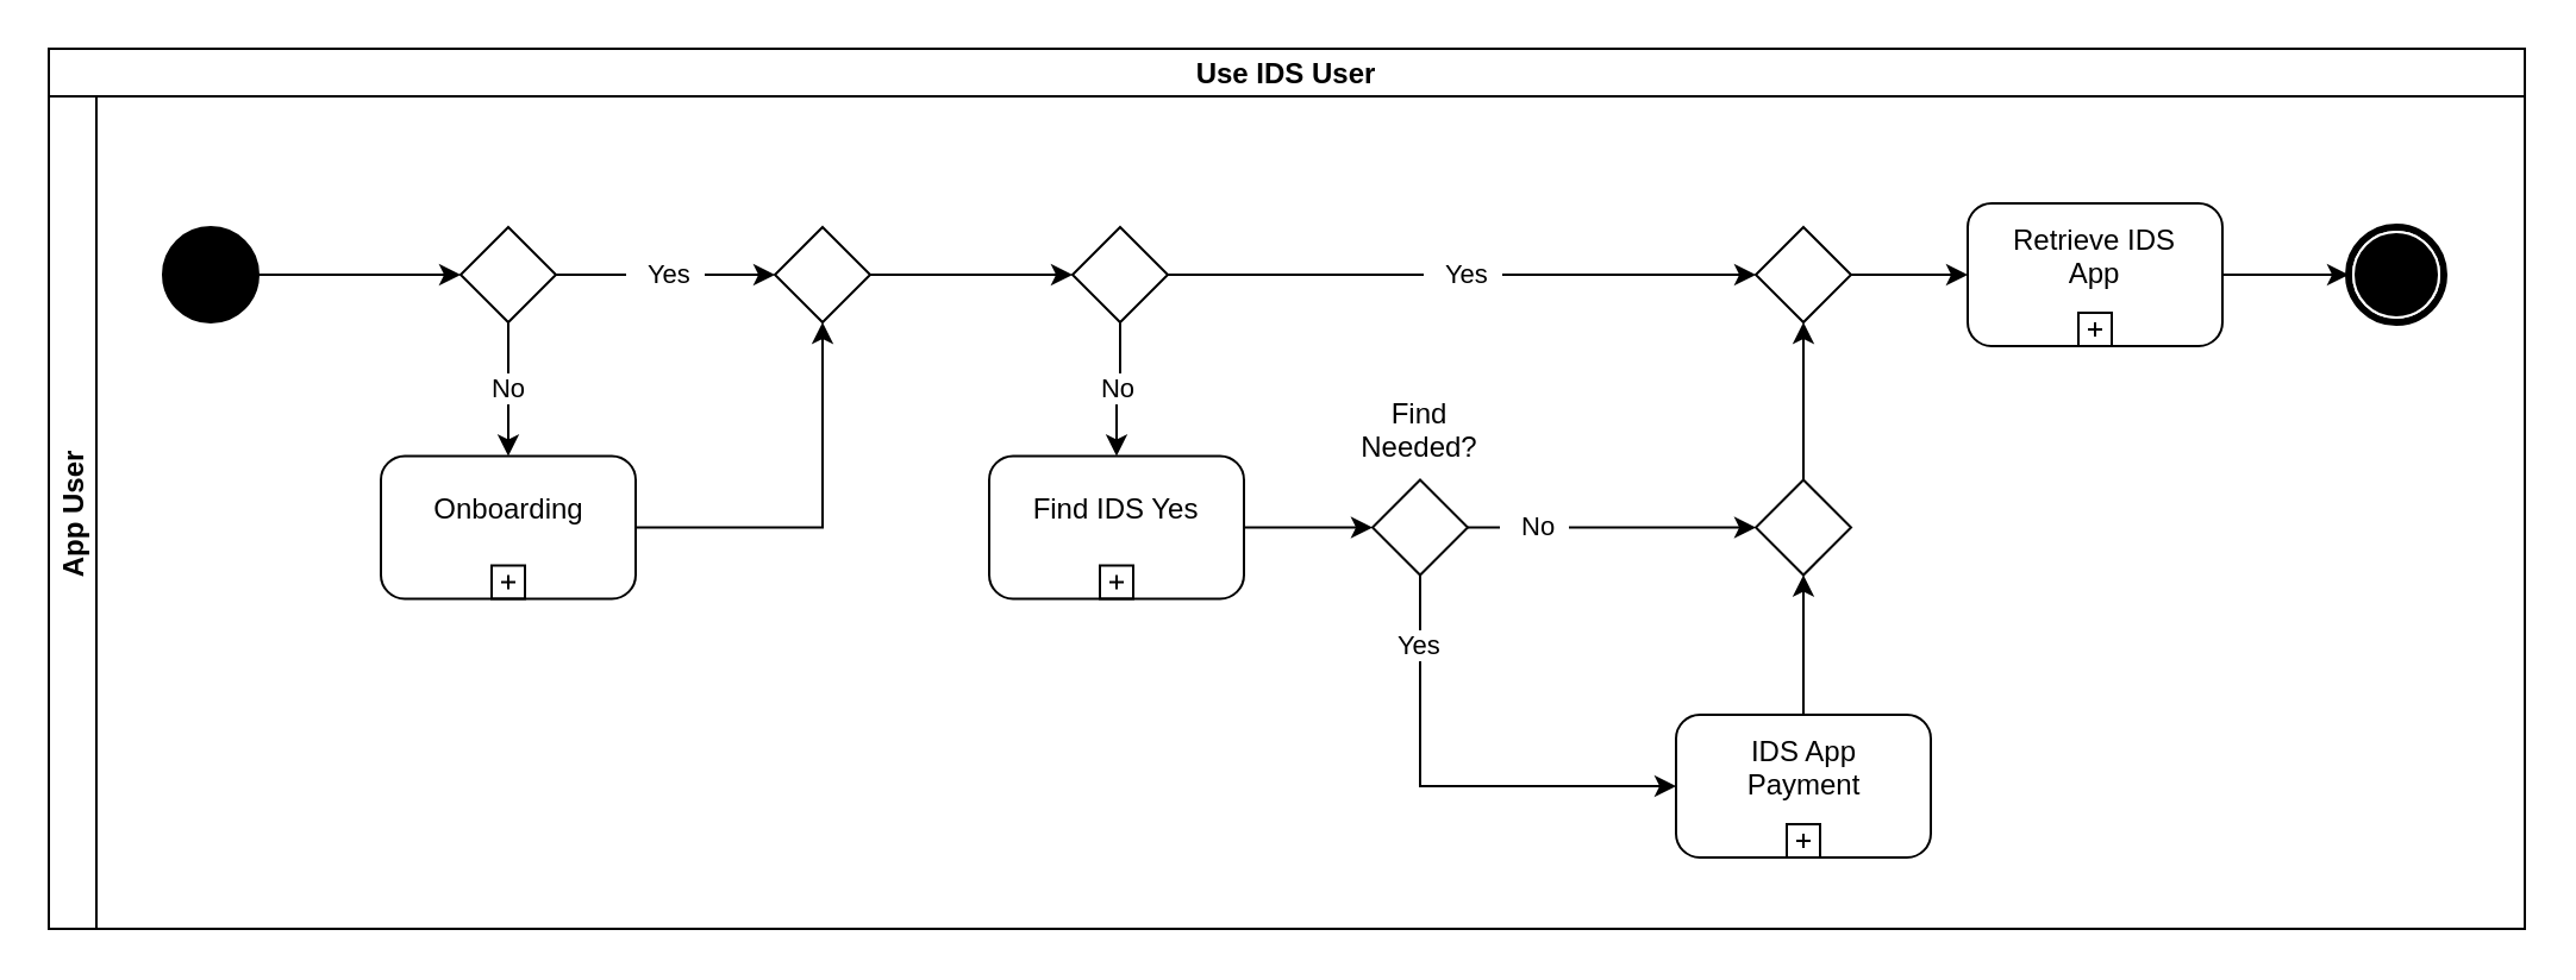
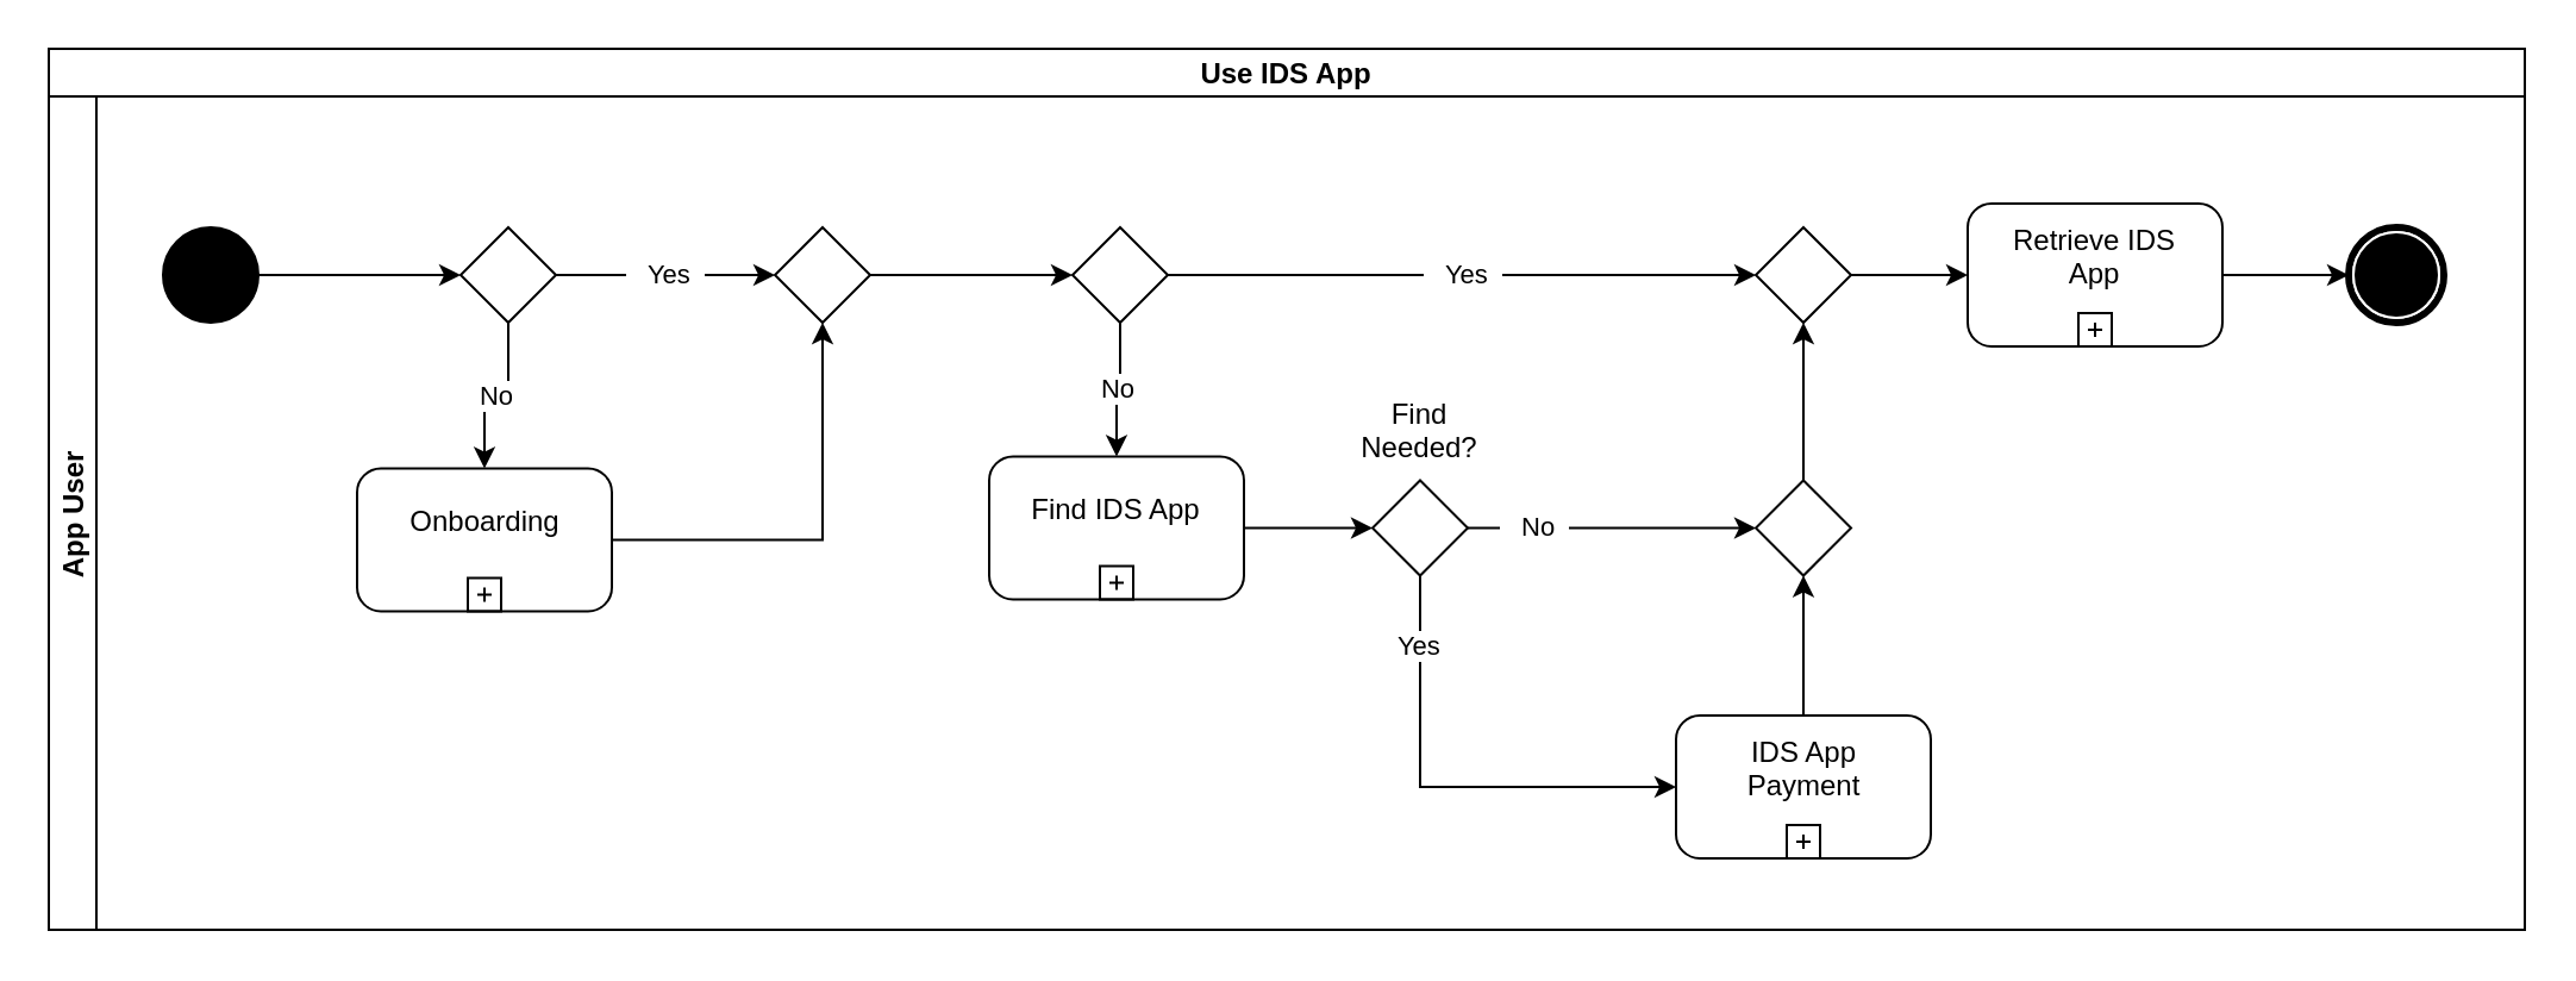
  <mxCell id="0" />
  <mxCell id="1" parent="0" />
- <mxCell id="2" value="Use IDS User" style="swimlane;childLayout=stackLayout;resizeParent=1;resizeParentMax=0;horizontal=1;startSize=20;horizontalStack=0;fontStyle=1" vertex="1" parent="1"><mxGeometry x="20" y="20" width="1040" height="370" as="geometry" /></mxCell>
+ <mxCell id="2" value="Use IDS App" style="swimlane;childLayout=stackLayout;resizeParent=1;resizeParentMax=0;horizontal=1;startSize=20;horizontalStack=0;fontStyle=1" vertex="1" parent="1"><mxGeometry x="20" y="20" width="1040" height="370" as="geometry" /></mxCell>
  <mxCell id="3" value="App User" style="swimlane;startSize=20;horizontal=0;" vertex="1" parent="2"><mxGeometry y="20" width="1040" height="350" as="geometry" /></mxCell>
  <mxCell id="4" value="" style="ellipse;whiteSpace=wrap;html=1;rounded=0;shadow=0;comic=0;labelBackgroundColor=none;strokeWidth=1;fillColor=#000000;fontFamily=Verdana;fontSize=12;align=center;" vertex="1" parent="3"><mxGeometry x="48" y="55" width="40" height="40" as="geometry" /></mxCell>
- <mxCell id="5" value="Onboarding&#10;" style="points=[[0.25,0,0],[0.5,0,0],[0.75,0,0],[1,0.25,0],[1,0.5,0],[1,0.75,0],[0.75,1,0],[0.5,1,0],[0.25,1,0],[0,0.75,0],[0,0.5,0],[0,0.25,0]];shape=mxgraph.bpmn.task;whiteSpace=wrap;rectStyle=rounded;size=10;taskMarker=abstract;isLoopSub=1;fontSize=12;" vertex="1" parent="3"><mxGeometry x="139.5" y="151.25" width="107" height="60" as="geometry" /></mxCell>
- <mxCell id="6" value="Find IDS Yes&#10;" style="points=[[0.25,0,0],[0.5,0,0],[0.75,0,0],[1,0.25,0],[1,0.5,0],[1,0.75,0],[0.75,1,0],[0.5,1,0],[0.25,1,0],[0,0.75,0],[0,0.5,0],[0,0.25,0]];shape=mxgraph.bpmn.task;whiteSpace=wrap;rectStyle=rounded;size=10;taskMarker=abstract;isLoopSub=1;fontSize=12;" vertex="1" parent="3"><mxGeometry x="395" y="151.25" width="107" height="60" as="geometry" /></mxCell>
+ <mxCell id="5" value="Onboarding&#10;" style="points=[[0.25,0,0],[0.5,0,0],[0.75,0,0],[1,0.25,0],[1,0.5,0],[1,0.75,0],[0.75,1,0],[0.5,1,0],[0.25,1,0],[0,0.75,0],[0,0.5,0],[0,0.25,0]];shape=mxgraph.bpmn.task;whiteSpace=wrap;rectStyle=rounded;size=10;taskMarker=abstract;isLoopSub=1;fontSize=12;" vertex="1" parent="3"><mxGeometry x="129.5" y="156.25" width="107" height="60" as="geometry" /></mxCell>
+ <mxCell id="6" value="Find IDS App&#10;" style="points=[[0.25,0,0],[0.5,0,0],[0.75,0,0],[1,0.25,0],[1,0.5,0],[1,0.75,0],[0.75,1,0],[0.5,1,0],[0.25,1,0],[0,0.75,0],[0,0.5,0],[0,0.25,0]];shape=mxgraph.bpmn.task;whiteSpace=wrap;rectStyle=rounded;size=10;taskMarker=abstract;isLoopSub=1;fontSize=12;" vertex="1" parent="3"><mxGeometry x="395" y="151.25" width="107" height="60" as="geometry" /></mxCell>
  <mxCell id="7" value="" style="rhombus;whiteSpace=wrap;html=1;" vertex="1" parent="3"><mxGeometry x="305" y="55" width="40" height="40" as="geometry" /></mxCell>
  <mxCell id="8" style="edgeStyle=orthogonalEdgeStyle;rounded=0;orthogonalLoop=1;jettySize=auto;html=1;entryX=0.5;entryY=1;entryDx=0;entryDy=0;" edge="1" parent="3" source="5" target="7"><mxGeometry relative="1" as="geometry"><mxPoint x="303.5" y="55" as="targetPoint" /></mxGeometry></mxCell>
  <mxCell id="9" value="" style="rhombus;whiteSpace=wrap;html=1;" vertex="1" parent="3"><mxGeometry x="430" y="55" width="40" height="40" as="geometry" /></mxCell>
  <mxCell id="10" value="No" style="edgeStyle=orthogonalEdgeStyle;rounded=0;orthogonalLoop=1;jettySize=auto;html=1;entryX=0.5;entryY=0;entryDx=0;entryDy=0;entryPerimeter=0;exitX=0.5;exitY=1;exitDx=0;exitDy=0;" edge="1" parent="3" source="9" target="6"><mxGeometry relative="1" as="geometry"><mxPoint x="428.5" y="70.5" as="sourcePoint" /></mxGeometry></mxCell>
  <mxCell id="11" style="edgeStyle=orthogonalEdgeStyle;rounded=0;orthogonalLoop=1;jettySize=auto;html=1;exitX=1;exitY=0.5;exitDx=0;exitDy=0;entryX=0;entryY=0.5;entryDx=0;entryDy=0;" edge="1" parent="3" source="7" target="9"><mxGeometry relative="1" as="geometry"><mxPoint x="316" y="25" as="sourcePoint" /><mxPoint x="378.5" y="25" as="targetPoint" /></mxGeometry></mxCell>
  <mxCell id="12" value="" style="rhombus;whiteSpace=wrap;html=1;" vertex="1" parent="3"><mxGeometry x="173" y="55" width="40" height="40" as="geometry" /></mxCell>
  <mxCell id="13" style="edgeStyle=orthogonalEdgeStyle;rounded=0;orthogonalLoop=1;jettySize=auto;html=1;entryX=0;entryY=0.5;entryDx=0;entryDy=0;" edge="1" parent="3" source="4" target="12"><mxGeometry relative="1" as="geometry"><mxPoint x="63" y="25" as="targetPoint" /></mxGeometry></mxCell>
  <mxCell id="14" value="No" style="edgeStyle=orthogonalEdgeStyle;rounded=0;orthogonalLoop=1;jettySize=auto;html=1;entryX=0.5;entryY=0;entryDx=0;entryDy=0;entryPerimeter=0;exitX=0.5;exitY=1;exitDx=0;exitDy=0;" edge="1" parent="3" source="12" target="5"><mxGeometry relative="1" as="geometry"><mxPoint x="113" y="70.5" as="sourcePoint" /></mxGeometry></mxCell>
  <mxCell id="15" value="&amp;nbsp;&amp;nbsp; Yes&amp;nbsp;&amp;nbsp; " style="edgeStyle=orthogonalEdgeStyle;rounded=0;orthogonalLoop=1;jettySize=auto;html=1;entryX=0;entryY=0.5;entryDx=0;entryDy=0;exitX=1;exitY=0.5;exitDx=0;exitDy=0;" edge="1" parent="3" source="12" target="7"><mxGeometry relative="1" as="geometry"><mxPoint x="163" y="25" as="sourcePoint" /><mxPoint x="248" y="25" as="targetPoint" /></mxGeometry></mxCell>
  <mxCell id="16" value="Retrieve IDS&#10;App&#10;" style="points=[[0.25,0,0],[0.5,0,0],[0.75,0,0],[1,0.25,0],[1,0.5,0],[1,0.75,0],[0.75,1,0],[0.5,1,0],[0.25,1,0],[0,0.75,0],[0,0.5,0],[0,0.25,0]];shape=mxgraph.bpmn.task;whiteSpace=wrap;rectStyle=rounded;size=10;taskMarker=abstract;isLoopSub=1;fontSize=12;" vertex="1" parent="3"><mxGeometry x="806" y="45" width="107" height="60" as="geometry" /></mxCell>
  <mxCell id="17" value="" style="rhombus;whiteSpace=wrap;html=1;" vertex="1" parent="3"><mxGeometry x="556" y="161.25" width="40" height="40" as="geometry" /></mxCell>
  <mxCell id="18" style="rounded=0;orthogonalLoop=1;jettySize=auto;html=1;entryX=0;entryY=0.5;entryDx=0;entryDy=0;" edge="1" parent="3" source="6" target="17"><mxGeometry relative="1" as="geometry"><mxPoint x="485" y="145.25" as="targetPoint" /></mxGeometry></mxCell>
  <mxCell id="19" value="&amp;nbsp;&amp;nbsp; Yes&amp;nbsp;&amp;nbsp; " style="rounded=0;orthogonalLoop=1;jettySize=auto;html=1;exitX=0.5;exitY=1;exitDx=0;exitDy=0;entryX=0;entryY=0.5;entryDx=0;entryDy=0;entryPerimeter=0;edgeStyle=orthogonalEdgeStyle;" edge="1" parent="3" source="17" target="20"><mxGeometry x="-0.691" y="-2" relative="1" as="geometry"><mxPoint x="603.5" y="162.25" as="targetPoint" /><mxPoint x="503.5" y="162.7" as="sourcePoint" /><mxPoint as="offset" /></mxGeometry></mxCell>
  <mxCell id="20" value="IDS App&#10;Payment&#10;" style="points=[[0.25,0,0],[0.5,0,0],[0.75,0,0],[1,0.25,0],[1,0.5,0],[1,0.75,0],[0.75,1,0],[0.5,1,0],[0.25,1,0],[0,0.75,0],[0,0.5,0],[0,0.25,0]];shape=mxgraph.bpmn.task;whiteSpace=wrap;rectStyle=rounded;size=10;taskMarker=abstract;isLoopSub=1;fontSize=12;" vertex="1" parent="3"><mxGeometry x="683.5" y="260" width="107" height="60" as="geometry" /></mxCell>
  <mxCell id="21" style="edgeStyle=none;rounded=0;orthogonalLoop=1;jettySize=auto;html=1;entryX=0;entryY=0.5;entryDx=0;entryDy=0;entryPerimeter=0;" edge="1" parent="3" source="22" target="16"><mxGeometry relative="1" as="geometry" /></mxCell>
  <mxCell id="22" value="" style="rhombus;whiteSpace=wrap;html=1;" vertex="1" parent="3"><mxGeometry x="717" y="55" width="40" height="40" as="geometry" /></mxCell>
  <mxCell id="23" value="&amp;nbsp;&amp;nbsp; Yes&amp;nbsp;&amp;nbsp; " style="rounded=0;orthogonalLoop=1;jettySize=auto;html=1;entryX=0;entryY=0.5;entryDx=0;entryDy=0;exitX=1;exitY=0.5;exitDx=0;exitDy=0;" edge="1" parent="3" source="9" target="22"><mxGeometry relative="1" as="geometry"><mxPoint x="515" y="25" as="targetPoint" /><mxPoint x="478.5" y="25" as="sourcePoint" /></mxGeometry></mxCell>
  <mxCell id="24" style="edgeStyle=orthogonalEdgeStyle;rounded=0;orthogonalLoop=1;jettySize=auto;html=1;entryX=0.5;entryY=1;entryDx=0;entryDy=0;" edge="1" parent="3" source="25" target="22"><mxGeometry relative="1" as="geometry" /></mxCell>
  <mxCell id="25" value="" style="rhombus;whiteSpace=wrap;html=1;" vertex="1" parent="3"><mxGeometry x="717" y="161.25" width="40" height="40" as="geometry" /></mxCell>
  <mxCell id="26" value="&amp;nbsp;&amp;nbsp; No&amp;nbsp;&amp;nbsp; " style="edgeStyle=orthogonalEdgeStyle;rounded=0;orthogonalLoop=1;jettySize=auto;html=1;entryX=0;entryY=0.5;entryDx=0;entryDy=0;exitX=1;exitY=0.5;exitDx=0;exitDy=0;" edge="1" parent="3" source="17" target="25"><mxGeometry x="-0.537" relative="1" as="geometry"><mxPoint as="offset" /></mxGeometry></mxCell>
  <mxCell id="27" style="edgeStyle=orthogonalEdgeStyle;rounded=0;orthogonalLoop=1;jettySize=auto;html=1;entryX=0.5;entryY=1;entryDx=0;entryDy=0;" edge="1" parent="3" source="20" target="25"><mxGeometry relative="1" as="geometry" /></mxCell>
  <mxCell id="28" value="" style="shape=mxgraph.bpmn.shape;html=1;verticalLabelPosition=bottom;labelBackgroundColor=#ffffff;verticalAlign=top;perimeter=ellipsePerimeter;outline=end;symbol=terminate;rounded=0;shadow=0;comic=0;strokeWidth=1;fontFamily=Verdana;fontSize=12;align=center;" vertex="1" parent="3"><mxGeometry x="966" y="55" width="40" height="40" as="geometry" /></mxCell>
  <mxCell id="29" style="rounded=0;orthogonalLoop=1;jettySize=auto;html=1;entryX=0;entryY=0.5;entryDx=0;entryDy=0;exitX=1;exitY=0.5;exitDx=0;exitDy=0;exitPerimeter=0;" edge="1" parent="3" source="16" target="28"><mxGeometry relative="1" as="geometry"><mxPoint x="615" y="66.25" as="sourcePoint" /><mxPoint x="655" y="25" as="targetPoint" /></mxGeometry></mxCell>
  <mxCell id="30" value="Find Needed?" style="text;whiteSpace=wrap;html=1;align=center;" vertex="1" parent="3"><mxGeometry x="547.25" y="120" width="57.5" height="43.25" as="geometry" /></mxCell>
